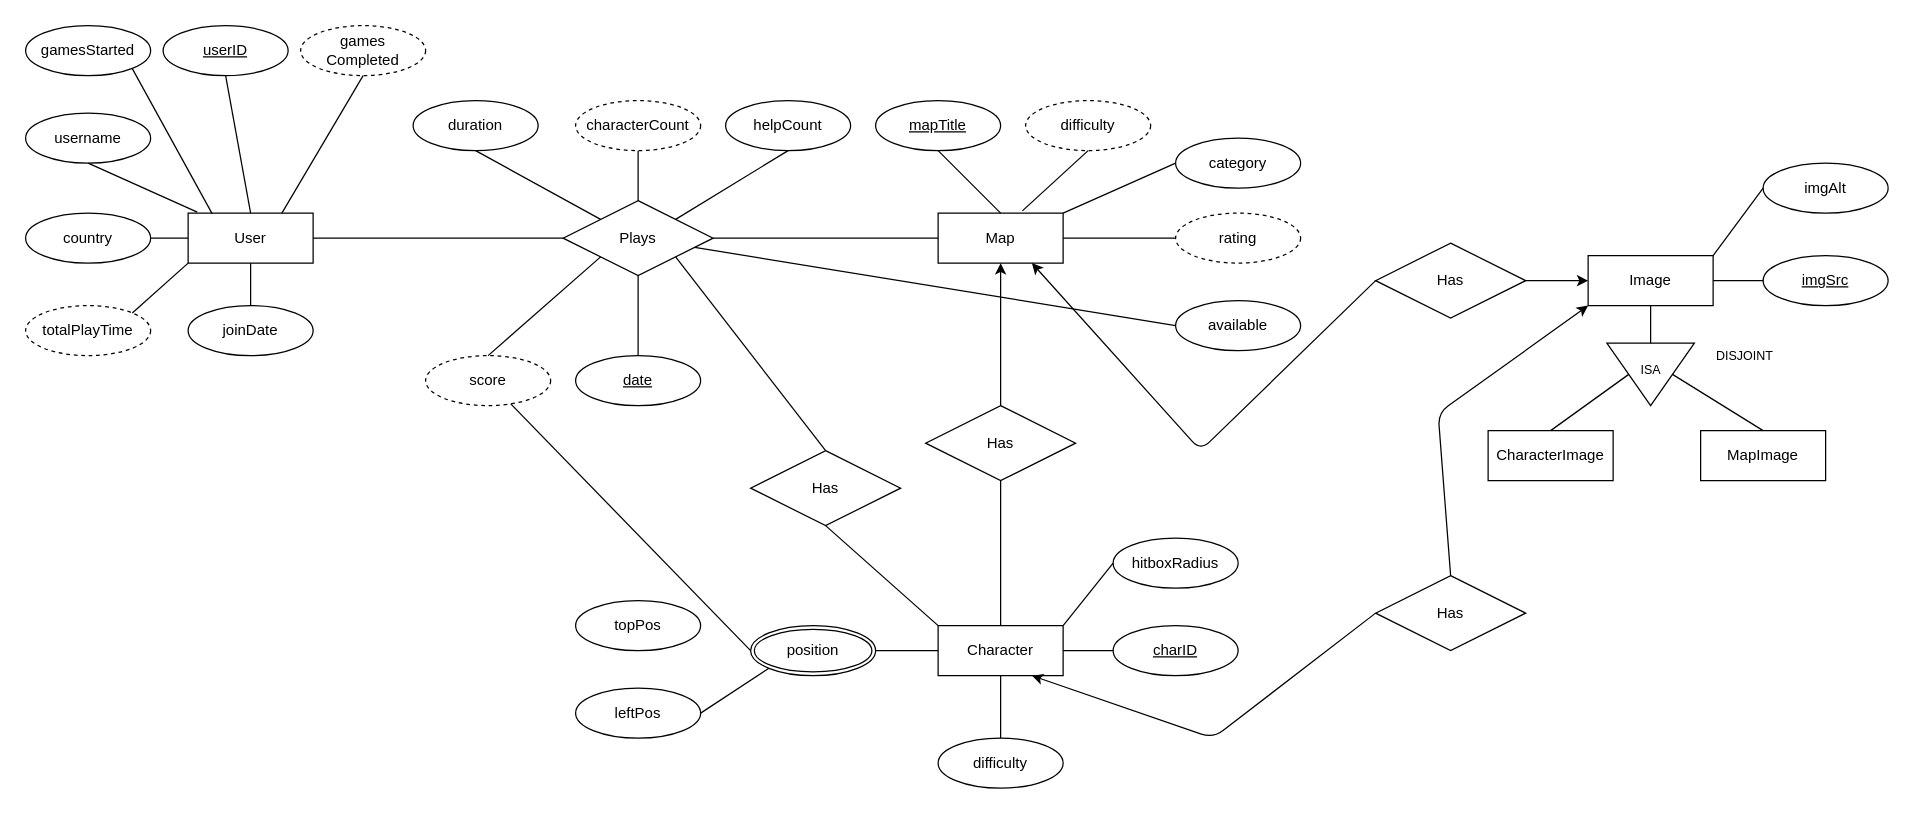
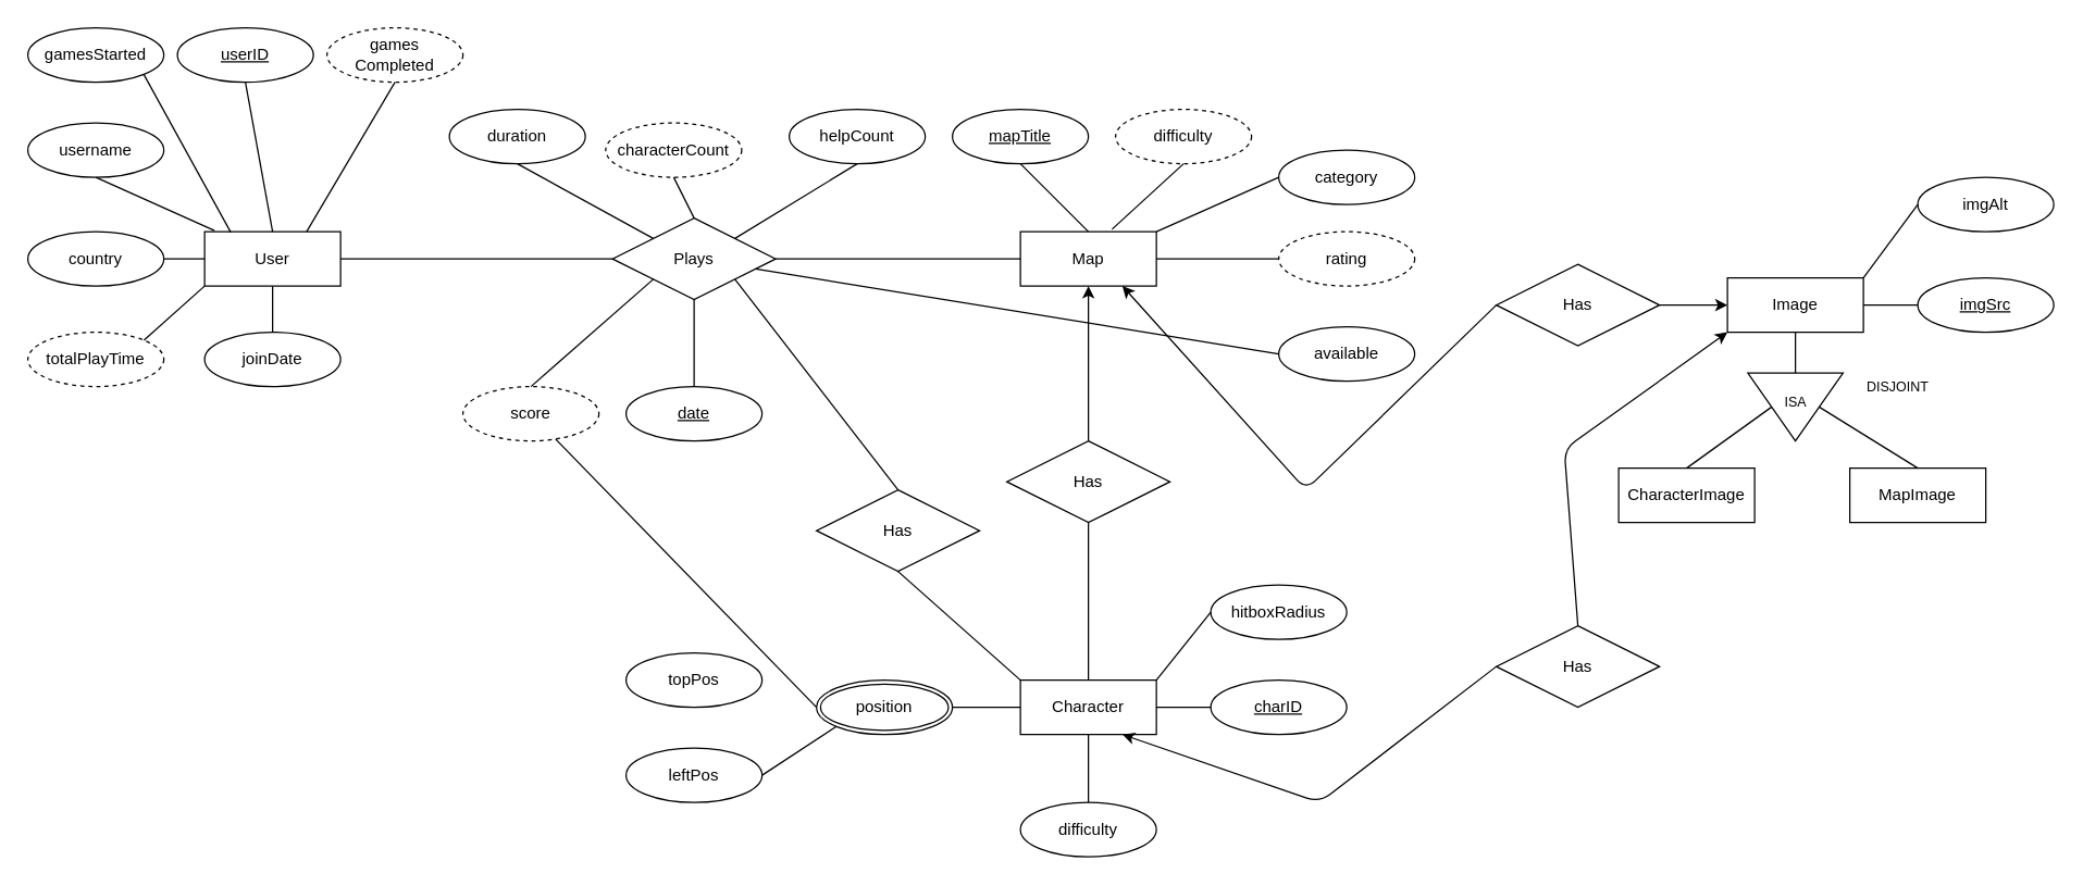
  <mxCell id="0" />
  <mxCell id="1" parent="0" />
  <mxCell id="2" value="User" style="whiteSpace=wrap;html=1;align=center;" parent="1" vertex="1"><mxGeometry x="150" y="170" width="100" height="40" as="geometry" /></mxCell>
  <mxCell id="3" value="Map" style="whiteSpace=wrap;html=1;align=center;" parent="1" vertex="1"><mxGeometry x="750" y="170" width="100" height="40" as="geometry" /></mxCell>
  <mxCell id="4" value="&lt;u&gt;userID&lt;/u&gt;" style="ellipse;whiteSpace=wrap;html=1;align=center;" parent="1" vertex="1"><mxGeometry x="130" y="20" width="100" height="40" as="geometry" /></mxCell>
  <mxCell id="5" value="joinDate" style="ellipse;whiteSpace=wrap;html=1;align=center;" parent="1" vertex="1"><mxGeometry x="150" y="244" width="100" height="40" as="geometry" /></mxCell>
  <mxCell id="6" value="country" style="ellipse;whiteSpace=wrap;html=1;align=center;" parent="1" vertex="1"><mxGeometry x="20" y="170" width="100" height="40" as="geometry" /></mxCell>
  <mxCell id="7" value="Plays" style="shape=rhombus;perimeter=rhombusPerimeter;whiteSpace=wrap;html=1;align=center;" parent="1" vertex="1"><mxGeometry x="450" y="160" width="120" height="60" as="geometry" /></mxCell>
  <mxCell id="8" value="" style="endArrow=none;html=1;rounded=0;exitX=0;exitY=0.5;exitDx=0;exitDy=0;entryX=1;entryY=0.5;entryDx=0;entryDy=0;" parent="1" source="7" target="2" edge="1"><mxGeometry relative="1" as="geometry"><mxPoint x="712.5" y="221.5" as="sourcePoint" /><mxPoint x="540" y="160" as="targetPoint" /></mxGeometry></mxCell>
  <mxCell id="9" value="" style="endArrow=none;html=1;rounded=0;exitX=0;exitY=0.5;exitDx=0;exitDy=0;entryX=1;entryY=0.5;entryDx=0;entryDy=0;" parent="1" source="3" target="7" edge="1"><mxGeometry relative="1" as="geometry"><mxPoint x="712.5" y="221.5" as="sourcePoint" /><mxPoint x="540" y="160" as="targetPoint" /></mxGeometry></mxCell>
  <mxCell id="10" value="&lt;u&gt;date&lt;/u&gt;" style="ellipse;whiteSpace=wrap;html=1;align=center;" parent="1" vertex="1"><mxGeometry x="460" y="284" width="100" height="40" as="geometry" /></mxCell>
  <mxCell id="11" value="duration" style="ellipse;whiteSpace=wrap;html=1;align=center;" parent="1" vertex="1"><mxGeometry x="330" y="80" width="100" height="40" as="geometry" /></mxCell>
  <mxCell id="12" value="helpCount" style="ellipse;whiteSpace=wrap;html=1;align=center;" parent="1" vertex="1"><mxGeometry x="580" y="80" width="100" height="40" as="geometry" /></mxCell>
  <mxCell id="13" value="score" style="ellipse;whiteSpace=wrap;html=1;align=center;dashed=1;" parent="1" vertex="1"><mxGeometry x="340" y="284" width="100" height="40" as="geometry" /></mxCell>
  <mxCell id="14" value="&lt;u&gt;mapTitle&lt;/u&gt;" style="ellipse;whiteSpace=wrap;html=1;align=center;" parent="1" vertex="1"><mxGeometry x="700" y="80" width="100" height="40" as="geometry" /></mxCell>
  <mxCell id="15" value="" style="endArrow=none;html=1;rounded=0;exitX=0.5;exitY=0;exitDx=0;exitDy=0;entryX=0.5;entryY=1;entryDx=0;entryDy=0;" parent="1" source="3" target="14" edge="1"><mxGeometry relative="1" as="geometry"><mxPoint x="792.5" y="281.5" as="sourcePoint" /><mxPoint x="620" y="220" as="targetPoint" /></mxGeometry></mxCell>
  <mxCell id="16" value="" style="endArrow=none;html=1;rounded=0;exitX=0.5;exitY=0;exitDx=0;exitDy=0;entryX=0.5;entryY=1;entryDx=0;entryDy=0;" parent="1" source="10" target="7" edge="1"><mxGeometry relative="1" as="geometry"><mxPoint x="722.5" y="291.5" as="sourcePoint" /><mxPoint x="550" y="230" as="targetPoint" /></mxGeometry></mxCell>
  <mxCell id="17" value="" style="endArrow=none;html=1;rounded=0;exitX=0.5;exitY=1;exitDx=0;exitDy=0;entryX=0;entryY=0;entryDx=0;entryDy=0;" parent="1" source="11" target="7" edge="1"><mxGeometry relative="1" as="geometry"><mxPoint x="722.5" y="291.5" as="sourcePoint" /><mxPoint x="550" y="230" as="targetPoint" /></mxGeometry></mxCell>
  <mxCell id="18" value="" style="endArrow=none;html=1;rounded=0;exitX=0.5;exitY=0;exitDx=0;exitDy=0;entryX=0;entryY=1;entryDx=0;entryDy=0;" parent="1" source="13" target="7" edge="1"><mxGeometry relative="1" as="geometry"><mxPoint x="722.5" y="291.5" as="sourcePoint" /><mxPoint x="550" y="230" as="targetPoint" /></mxGeometry></mxCell>
  <mxCell id="19" value="" style="endArrow=none;html=1;rounded=0;exitX=1;exitY=0;exitDx=0;exitDy=0;entryX=0.5;entryY=1;entryDx=0;entryDy=0;" parent="1" source="7" target="12" edge="1"><mxGeometry relative="1" as="geometry"><mxPoint x="722.5" y="291.5" as="sourcePoint" /><mxPoint x="550" y="230" as="targetPoint" /></mxGeometry></mxCell>
  <mxCell id="20" value="" style="endArrow=none;html=1;rounded=0;exitX=0.5;exitY=0;exitDx=0;exitDy=0;entryX=0.5;entryY=1;entryDx=0;entryDy=0;" parent="1" source="2" target="4" edge="1"><mxGeometry relative="1" as="geometry"><mxPoint x="462.5" y="221.5" as="sourcePoint" /><mxPoint x="290" y="160" as="targetPoint" /></mxGeometry></mxCell>
  <mxCell id="21" value="" style="endArrow=none;html=1;rounded=0;exitX=0;exitY=0.5;exitDx=0;exitDy=0;entryX=1;entryY=0.5;entryDx=0;entryDy=0;" parent="1" source="2" target="6" edge="1"><mxGeometry relative="1" as="geometry"><mxPoint x="462.5" y="221.5" as="sourcePoint" /><mxPoint x="290" y="160" as="targetPoint" /></mxGeometry></mxCell>
  <mxCell id="22" value="" style="endArrow=none;html=1;rounded=0;exitX=0.5;exitY=0;exitDx=0;exitDy=0;entryX=0.5;entryY=1;entryDx=0;entryDy=0;" parent="1" source="5" target="2" edge="1"><mxGeometry relative="1" as="geometry"><mxPoint x="462.5" y="221.5" as="sourcePoint" /><mxPoint x="290" y="160" as="targetPoint" /></mxGeometry></mxCell>
  <mxCell id="23" value="username" style="ellipse;whiteSpace=wrap;html=1;align=center;" parent="1" vertex="1"><mxGeometry x="20" y="90" width="100" height="40" as="geometry" /></mxCell>
  <mxCell id="24" value="" style="endArrow=none;html=1;rounded=0;exitX=0.073;exitY=-0.021;exitDx=0;exitDy=0;entryX=0.5;entryY=1;entryDx=0;entryDy=0;exitPerimeter=0;" parent="1" source="2" target="23" edge="1"><mxGeometry relative="1" as="geometry"><mxPoint x="452.5" y="211.5" as="sourcePoint" /><mxPoint x="280" y="150" as="targetPoint" /></mxGeometry></mxCell>
  <mxCell id="25" value="Character" style="whiteSpace=wrap;html=1;align=center;" parent="1" vertex="1"><mxGeometry x="750" y="500" width="100" height="40" as="geometry" /></mxCell>
  <mxCell id="26" style="edgeStyle=none;html=1;exitX=0.5;exitY=0;exitDx=0;exitDy=0;" parent="1" source="27" target="3" edge="1"><mxGeometry relative="1" as="geometry" /></mxCell>
  <mxCell id="27" value="Has" style="shape=rhombus;perimeter=rhombusPerimeter;whiteSpace=wrap;html=1;align=center;" parent="1" vertex="1"><mxGeometry x="740" y="324" width="120" height="60" as="geometry" /></mxCell>
  <mxCell id="28" value="" style="endArrow=none;html=1;rounded=0;exitX=0.5;exitY=1;exitDx=0;exitDy=0;entryX=0.5;entryY=0;entryDx=0;entryDy=0;" parent="1" source="27" target="25" edge="1"><mxGeometry relative="1" as="geometry"><mxPoint x="612.5" y="421.5" as="sourcePoint" /><mxPoint x="440" y="360" as="targetPoint" /></mxGeometry></mxCell>
  <mxCell id="29" value="totalPlayTime" style="ellipse;whiteSpace=wrap;html=1;align=center;dashed=1;" parent="1" vertex="1"><mxGeometry x="20" y="244" width="100" height="40" as="geometry" /></mxCell>
  <mxCell id="30" value="" style="endArrow=none;html=1;rounded=0;exitX=0.192;exitY=0.009;exitDx=0;exitDy=0;entryX=1;entryY=1;entryDx=0;entryDy=0;exitPerimeter=0;" parent="1" source="2" edge="1"><mxGeometry relative="1" as="geometry"><mxPoint x="292.5" y="111.5" as="sourcePoint" /><mxPoint x="105.233" y="54.191" as="targetPoint" /></mxGeometry></mxCell>
  <mxCell id="31" value="" style="endArrow=none;html=1;rounded=0;exitX=0;exitY=1;exitDx=0;exitDy=0;entryX=1;entryY=0;entryDx=0;entryDy=0;" parent="1" source="2" target="29" edge="1"><mxGeometry relative="1" as="geometry"><mxPoint x="292.5" y="111.5" as="sourcePoint" /><mxPoint x="120" y="50" as="targetPoint" /></mxGeometry></mxCell>
  <mxCell id="32" value="games&lt;br&gt;Completed" style="ellipse;whiteSpace=wrap;html=1;align=center;dashed=1;" parent="1" vertex="1"><mxGeometry x="240" y="20" width="100" height="40" as="geometry" /></mxCell>
  <mxCell id="33" value="" style="endArrow=none;html=1;rounded=0;exitX=0.75;exitY=0;exitDx=0;exitDy=0;entryX=0.5;entryY=1;entryDx=0;entryDy=0;" parent="1" source="2" target="32" edge="1"><mxGeometry relative="1" as="geometry"><mxPoint x="412.5" y="201.5" as="sourcePoint" /><mxPoint x="240" y="140" as="targetPoint" /></mxGeometry></mxCell>
  <mxCell id="34" value="difficulty" style="ellipse;whiteSpace=wrap;html=1;align=center;" parent="1" vertex="1"><mxGeometry x="750" y="590" width="100" height="40" as="geometry" /></mxCell>
  <mxCell id="35" value="" style="endArrow=none;html=1;rounded=0;exitX=0.5;exitY=0;exitDx=0;exitDy=0;entryX=0.5;entryY=1;entryDx=0;entryDy=0;" parent="1" source="34" target="25" edge="1"><mxGeometry relative="1" as="geometry"><mxPoint x="682.5" y="461.5" as="sourcePoint" /><mxPoint x="510" y="400" as="targetPoint" /></mxGeometry></mxCell>
  <mxCell id="36" value="topPos" style="ellipse;whiteSpace=wrap;html=1;align=center;" parent="1" vertex="1"><mxGeometry x="460" y="480" width="100" height="40" as="geometry" /></mxCell>
  <mxCell id="37" value="position" style="ellipse;shape=doubleEllipse;margin=3;whiteSpace=wrap;html=1;align=center;" parent="1" vertex="1"><mxGeometry x="600" y="500" width="100" height="40" as="geometry" /></mxCell>
  <mxCell id="38" value="leftPos" style="ellipse;whiteSpace=wrap;html=1;align=center;" parent="1" vertex="1"><mxGeometry x="460" y="550" width="100" height="40" as="geometry" /></mxCell>
  <mxCell id="39" value="charID" style="ellipse;whiteSpace=wrap;html=1;align=center;fontStyle=4;" parent="1" vertex="1"><mxGeometry x="890" y="500" width="100" height="40" as="geometry" /></mxCell>
  <mxCell id="40" value="" style="endArrow=none;html=1;rounded=0;exitX=0;exitY=0.5;exitDx=0;exitDy=0;entryX=1;entryY=0.5;entryDx=0;entryDy=0;" parent="1" source="25" target="37" edge="1"><mxGeometry relative="1" as="geometry"><mxPoint x="822.5" y="461.5" as="sourcePoint" /><mxPoint x="650" y="400" as="targetPoint" /></mxGeometry></mxCell>
  <mxCell id="41" value="" style="endArrow=none;html=1;rounded=0;exitX=0;exitY=0.5;exitDx=0;exitDy=0;" parent="1" source="37" target="13" edge="1"><mxGeometry relative="1" as="geometry"><mxPoint x="822.5" y="461.5" as="sourcePoint" /><mxPoint x="650" y="400" as="targetPoint" /></mxGeometry></mxCell>
  <mxCell id="42" value="" style="endArrow=none;html=1;rounded=0;exitX=0;exitY=1;exitDx=0;exitDy=0;entryX=1;entryY=0.5;entryDx=0;entryDy=0;" parent="1" source="37" target="38" edge="1"><mxGeometry relative="1" as="geometry"><mxPoint x="822.5" y="461.5" as="sourcePoint" /><mxPoint x="650" y="400" as="targetPoint" /></mxGeometry></mxCell>
  <mxCell id="43" value="" style="endArrow=none;html=1;rounded=0;exitX=0;exitY=0.5;exitDx=0;exitDy=0;" parent="1" source="39" target="25" edge="1"><mxGeometry relative="1" as="geometry"><mxPoint x="1042.5" y="521.5" as="sourcePoint" /><mxPoint x="870" y="460" as="targetPoint" /></mxGeometry></mxCell>
- <mxCell id="44" value="characterCount" style="ellipse;whiteSpace=wrap;html=1;align=center;dashed=1;" parent="1" vertex="1"><mxGeometry x="460" y="80" width="100" height="40" as="geometry" /></mxCell>
+ <mxCell id="44" value="characterCount" style="ellipse;whiteSpace=wrap;html=1;align=center;dashed=1;" parent="1" vertex="1"><mxGeometry x="445" y="90" width="100" height="40" as="geometry" /></mxCell>
  <mxCell id="45" value="" style="endArrow=none;html=1;rounded=0;exitX=0.5;exitY=1;exitDx=0;exitDy=0;entryX=0.5;entryY=0;entryDx=0;entryDy=0;" parent="1" source="44" target="7" edge="1"><mxGeometry relative="1" as="geometry"><mxPoint x="562.5" y="261.5" as="sourcePoint" /><mxPoint x="390" y="200" as="targetPoint" /></mxGeometry></mxCell>
  <mxCell id="46" value="hitboxRadius" style="ellipse;whiteSpace=wrap;html=1;align=center;" parent="1" vertex="1"><mxGeometry x="890" y="430" width="100" height="40" as="geometry" /></mxCell>
  <mxCell id="47" value="" style="endArrow=none;html=1;rounded=0;exitX=1;exitY=0;exitDx=0;exitDy=0;entryX=0;entryY=0.5;entryDx=0;entryDy=0;" parent="1" source="25" target="46" edge="1"><mxGeometry relative="1" as="geometry"><mxPoint x="912.5" y="501.5" as="sourcePoint" /><mxPoint x="740" y="440" as="targetPoint" /></mxGeometry></mxCell>
  <mxCell id="48" value="category" style="ellipse;whiteSpace=wrap;html=1;align=center;" parent="1" vertex="1"><mxGeometry x="940" y="110" width="100" height="40" as="geometry" /></mxCell>
  <mxCell id="49" value="rating" style="ellipse;whiteSpace=wrap;html=1;align=center;dashed=1;" parent="1" vertex="1"><mxGeometry x="940" y="170" width="100" height="40" as="geometry" /></mxCell>
  <mxCell id="50" value="available" style="ellipse;whiteSpace=wrap;html=1;align=center;" parent="1" vertex="1"><mxGeometry x="940" y="240" width="100" height="40" as="geometry" /></mxCell>
  <mxCell id="51" value="Has" style="shape=rhombus;perimeter=rhombusPerimeter;whiteSpace=wrap;html=1;align=center;" parent="1" vertex="1"><mxGeometry x="600" y="360" width="120" height="60" as="geometry" /></mxCell>
  <mxCell id="52" value="" style="endArrow=none;html=1;rounded=0;exitX=0;exitY=0;exitDx=0;exitDy=0;entryX=0.5;entryY=1;entryDx=0;entryDy=0;" parent="1" source="25" target="51" edge="1"><mxGeometry relative="1" as="geometry"><mxPoint x="742.5" y="371.5" as="sourcePoint" /><mxPoint x="570" y="310" as="targetPoint" /></mxGeometry></mxCell>
  <mxCell id="53" value="" style="endArrow=none;html=1;rounded=0;exitX=0.5;exitY=0;exitDx=0;exitDy=0;entryX=1;entryY=1;entryDx=0;entryDy=0;" parent="1" source="51" target="7" edge="1"><mxGeometry relative="1" as="geometry"><mxPoint x="742.5" y="371.5" as="sourcePoint" /><mxPoint x="570" y="310" as="targetPoint" /></mxGeometry></mxCell>
  <mxCell id="54" value="" style="endArrow=none;html=1;rounded=0;exitX=1;exitY=0;exitDx=0;exitDy=0;entryX=0;entryY=0.5;entryDx=0;entryDy=0;" parent="1" source="3" target="48" edge="1"><mxGeometry relative="1" as="geometry"><mxPoint x="932.5" y="441.5" as="sourcePoint" /><mxPoint x="760" y="380" as="targetPoint" /></mxGeometry></mxCell>
  <mxCell id="55" value="" style="endArrow=none;html=1;rounded=0;exitX=0;exitY=0.5;exitDx=0;exitDy=0;entryX=1;entryY=0.5;entryDx=0;entryDy=0;" parent="1" source="49" target="3" edge="1"><mxGeometry relative="1" as="geometry"><mxPoint x="932.5" y="441.5" as="sourcePoint" /><mxPoint x="760" y="380" as="targetPoint" /></mxGeometry></mxCell>
  <mxCell id="56" value="" style="endArrow=none;html=1;rounded=0;exitX=0;exitY=0.5;exitDx=0;exitDy=0;exitPerimeter=0;" parent="1" source="50" target="7" edge="1"><mxGeometry relative="1" as="geometry"><mxPoint x="932.5" y="441.5" as="sourcePoint" /><mxPoint x="760" y="380" as="targetPoint" /></mxGeometry></mxCell>
  <mxCell id="57" value="Image" style="whiteSpace=wrap;html=1;align=center;" parent="1" vertex="1"><mxGeometry x="1270" y="204" width="100" height="40" as="geometry" /></mxCell>
  <mxCell id="58" value="" style="triangle;whiteSpace=wrap;html=1;rotation=90;" parent="1" vertex="1"><mxGeometry x="1295" y="264" width="50" height="70" as="geometry" /></mxCell>
  <mxCell id="59" value="&lt;font style=&quot;font-size: 10px;&quot;&gt;ISA&lt;/font&gt;" style="text;html=1;align=center;verticalAlign=middle;resizable=0;points=[];autosize=1;strokeColor=none;fillColor=none;imageWidth=17;imageHeight=17;" parent="1" vertex="1"><mxGeometry x="1300" y="280" width="40" height="30" as="geometry" /></mxCell>
  <mxCell id="60" value="CharacterImage" style="whiteSpace=wrap;html=1;align=center;" parent="1" vertex="1"><mxGeometry x="1190" y="344" width="100" height="40" as="geometry" /></mxCell>
  <mxCell id="61" value="MapImage" style="whiteSpace=wrap;html=1;align=center;" parent="1" vertex="1"><mxGeometry x="1360" y="344" width="100" height="40" as="geometry" /></mxCell>
  <mxCell id="62" value="&lt;u&gt;imgSrc&lt;/u&gt;" style="ellipse;whiteSpace=wrap;html=1;align=center;" parent="1" vertex="1"><mxGeometry x="1410" y="204" width="100" height="40" as="geometry" /></mxCell>
  <mxCell id="63" value="imgAlt" style="ellipse;whiteSpace=wrap;html=1;align=center;" parent="1" vertex="1"><mxGeometry x="1410" y="130" width="100" height="40" as="geometry" /></mxCell>
  <mxCell id="64" value="" style="endArrow=none;html=1;rounded=0;exitX=0;exitY=0.5;exitDx=0;exitDy=0;entryX=1;entryY=0;entryDx=0;entryDy=0;" parent="1" source="63" target="57" edge="1"><mxGeometry relative="1" as="geometry"><mxPoint x="1472.5" y="321.5" as="sourcePoint" /><mxPoint x="1300" y="260" as="targetPoint" /></mxGeometry></mxCell>
  <mxCell id="65" value="" style="endArrow=none;html=1;rounded=0;exitX=0;exitY=0.5;exitDx=0;exitDy=0;entryX=1;entryY=0.5;entryDx=0;entryDy=0;" parent="1" source="62" target="57" edge="1"><mxGeometry relative="1" as="geometry"><mxPoint x="1472.5" y="321.5" as="sourcePoint" /><mxPoint x="1300" y="260" as="targetPoint" /></mxGeometry></mxCell>
  <mxCell id="66" value="" style="endArrow=none;html=1;rounded=0;exitX=0.5;exitY=1;exitDx=0;exitDy=0;entryX=0.5;entryY=0;entryDx=0;entryDy=0;" parent="1" source="58" target="60" edge="1"><mxGeometry relative="1" as="geometry"><mxPoint x="1472.5" y="321.5" as="sourcePoint" /><mxPoint x="1300" y="260" as="targetPoint" /></mxGeometry></mxCell>
  <mxCell id="67" value="" style="endArrow=none;html=1;rounded=0;exitX=0.5;exitY=0;exitDx=0;exitDy=0;entryX=0.5;entryY=0;entryDx=0;entryDy=0;" parent="1" source="61" target="58" edge="1"><mxGeometry relative="1" as="geometry"><mxPoint x="1472.5" y="321.5" as="sourcePoint" /><mxPoint x="1300" y="260" as="targetPoint" /></mxGeometry></mxCell>
  <mxCell id="68" value="" style="endArrow=none;html=1;rounded=0;entryX=0.5;entryY=1;entryDx=0;entryDy=0;exitX=0;exitY=0.5;exitDx=0;exitDy=0;" parent="1" source="58" target="57" edge="1"><mxGeometry relative="1" as="geometry"><mxPoint x="1320" y="270" as="sourcePoint" /><mxPoint x="1150" y="240" as="targetPoint" /></mxGeometry></mxCell>
  <mxCell id="69" value="DISJOINT" style="text;html=1;align=center;verticalAlign=middle;resizable=0;points=[];autosize=1;strokeColor=none;fillColor=none;fontSize=10;" parent="1" vertex="1"><mxGeometry x="1360" y="269" width="70" height="30" as="geometry" /></mxCell>
  <mxCell id="70" style="edgeStyle=none;html=1;exitX=0;exitY=0.5;exitDx=0;exitDy=0;entryX=0.75;entryY=1;entryDx=0;entryDy=0;fontSize=10;" parent="1" source="72" target="3" edge="1"><mxGeometry relative="1" as="geometry"><Array as="points"><mxPoint x="960" y="360" /></Array></mxGeometry></mxCell>
  <mxCell id="71" style="edgeStyle=none;html=1;exitX=1;exitY=0.5;exitDx=0;exitDy=0;entryX=0;entryY=0.5;entryDx=0;entryDy=0;fontSize=10;" parent="1" source="72" target="57" edge="1"><mxGeometry relative="1" as="geometry" /></mxCell>
  <mxCell id="72" value="Has" style="shape=rhombus;perimeter=rhombusPerimeter;whiteSpace=wrap;html=1;align=center;" parent="1" vertex="1"><mxGeometry x="1100" y="194" width="120" height="60" as="geometry" /></mxCell>
  <mxCell id="73" style="edgeStyle=none;html=1;exitX=0;exitY=0.5;exitDx=0;exitDy=0;entryX=0.75;entryY=1;entryDx=0;entryDy=0;fontSize=10;" parent="1" source="75" target="25" edge="1"><mxGeometry relative="1" as="geometry"><Array as="points"><mxPoint x="970" y="590" /></Array></mxGeometry></mxCell>
  <mxCell id="74" style="edgeStyle=none;html=1;exitX=0.5;exitY=0;exitDx=0;exitDy=0;entryX=0;entryY=1;entryDx=0;entryDy=0;fontSize=10;" parent="1" source="75" target="57" edge="1"><mxGeometry relative="1" as="geometry"><Array as="points"><mxPoint x="1150" y="330" /></Array></mxGeometry></mxCell>
  <mxCell id="75" value="Has" style="shape=rhombus;perimeter=rhombusPerimeter;whiteSpace=wrap;html=1;align=center;" parent="1" vertex="1"><mxGeometry x="1100" y="460" width="120" height="60" as="geometry" /></mxCell>
  <mxCell id="76" value="difficulty" style="ellipse;whiteSpace=wrap;html=1;align=center;dashed=1;" parent="1" vertex="1"><mxGeometry x="820" y="80" width="100" height="40" as="geometry" /></mxCell>
  <mxCell id="77" value="" style="endArrow=none;html=1;rounded=0;exitX=0.5;exitY=1;exitDx=0;exitDy=0;entryX=0.674;entryY=-0.045;entryDx=0;entryDy=0;fontSize=10;entryPerimeter=0;" parent="1" source="76" target="3" edge="1"><mxGeometry relative="1" as="geometry"><mxPoint x="1002.5" y="261.5" as="sourcePoint" /><mxPoint x="830" y="200" as="targetPoint" /></mxGeometry></mxCell>
  <mxCell id="78" value="gamesStarted" style="ellipse;whiteSpace=wrap;html=1;align=center;" parent="1" vertex="1"><mxGeometry x="20" y="20" width="100" height="40" as="geometry" /></mxCell>
